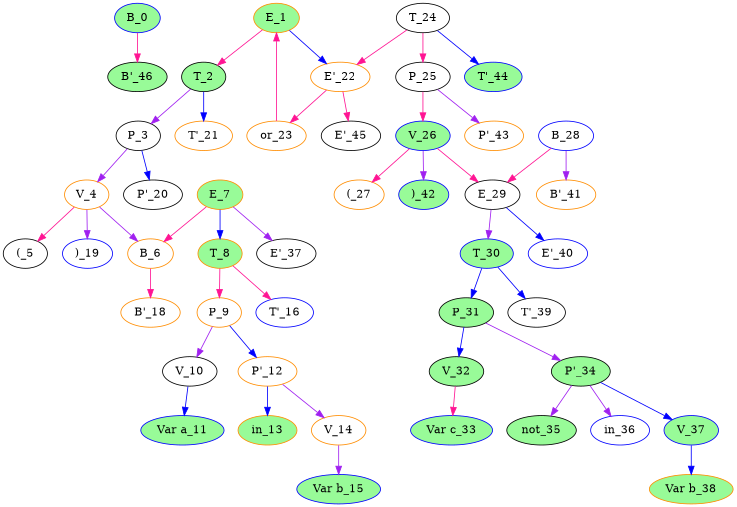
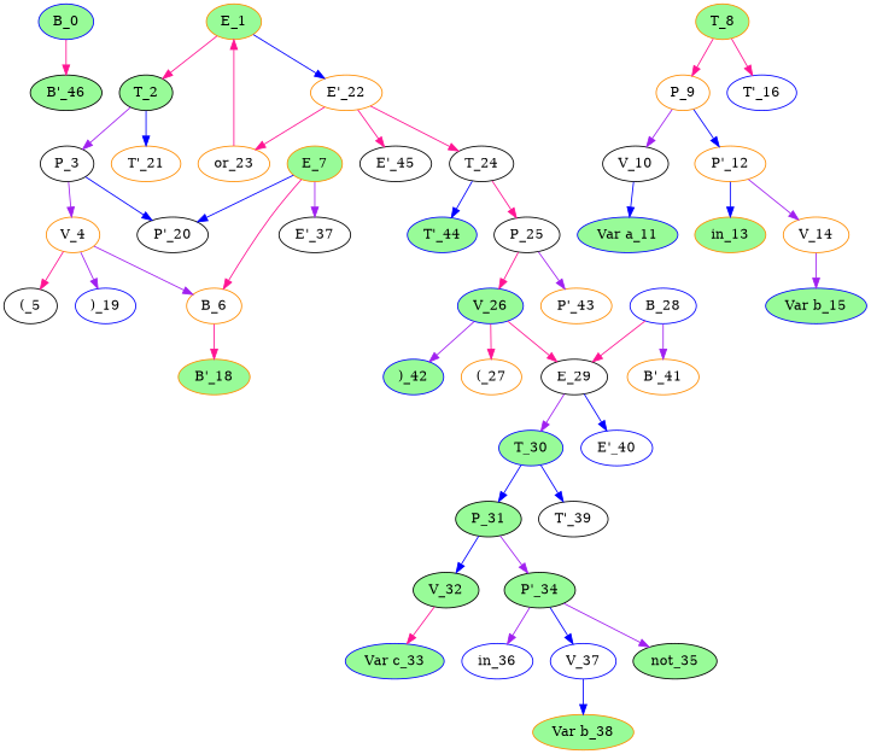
  digraph {
    node [color=darkorange fillcolor=white style=filled]
    edge [color=deeppink]
    B_0 [color=blue fillcolor=palegreen]
    "B'_46" [color=black fillcolor=palegreen]
    E_1 [fillcolor=palegreen]
    T_2 [color=black fillcolor=palegreen]
    "E'_22"
    P_3 [color=black]
    "T'_21"
    or_23
    T_24 [color=black]
    "E'_45" [color=black]
    V_4
    "P'_20" [color=black]
    "(_5" [color=black]
    B_6
    ")_19" [color=blue]
-   "B'_18"
+   "B'_18" [fillcolor=palegreen]
    E_7 [fillcolor=palegreen]
    T_8 [fillcolor=palegreen]
    n19 [color=black label="E'_37"]
    P_9
    "T'_16" [color=blue]
    V_10 [color=black]
    "P'_12"
    "Var a_11" [color=blue fillcolor=palegreen]
    in_13 [fillcolor=palegreen]
    V_14
    "Var b_15" [color=blue fillcolor=palegreen]
    P_25 [color=black]
    "T'_44" [color=blue fillcolor=palegreen]
    V_26 [color=blue fillcolor=palegreen]
    "P'_43"
    "(_27"
    ")_42" [color=blue fillcolor=palegreen]
    E_29 [color=black]
    B_28 [color=blue]
    "B'_41"
    T_30 [color=blue fillcolor=palegreen]
    "E'_40" [color=blue]
    P_31 [color=black fillcolor=palegreen]
    "T'_39" [color=black]
    V_32 [color=black fillcolor=palegreen]
    "P'_34" [color=black fillcolor=palegreen]
    "Var c_33" [color=blue fillcolor=palegreen]
    not_35 [color=black fillcolor=palegreen]
    in_36 [color=blue]
-   V_37 [color=blue fillcolor=palegreen]
+   V_37 [color=blue]
    "Var b_38" [fillcolor=palegreen]
    B_0 -> "B'_46"
    E_1 -> T_2
    E_1 -> "E'_22" [color=blue]
    T_2 -> P_3 [color=purple]
    T_2 -> "T'_21" [color=blue]
    "E'_22" -> or_23
-   T_24 -> "E'_22"
+   "E'_22" -> T_24
    "E'_22" -> "E'_45"
    P_3 -> V_4 [color=purple]
    P_3 -> "P'_20" [color=blue]
    or_23 -> E_1
    T_24 -> P_25
    T_24 -> "T'_44" [color=blue]
    V_4 -> "(_5"
    V_4 -> B_6 [color=purple]
    V_4 -> ")_19" [color=purple]
    B_6 -> "B'_18"
    E_7 -> B_6
-   E_7 -> T_8 [color=blue]
+   E_7 -> "P'_20" [color=blue]
    E_7 -> n19 [color=purple]
    T_8 -> P_9
    T_8 -> "T'_16"
    P_9 -> V_10 [color=purple]
    P_9 -> "P'_12" [color=blue]
    V_10 -> "Var a_11" [color=blue]
    "P'_12" -> in_13 [color=blue]
    "P'_12" -> V_14 [color=purple]
    V_14 -> "Var b_15" [color=purple]
    P_25 -> V_26
    P_25 -> "P'_43" [color=purple]
    V_26 -> "(_27"
    V_26 -> ")_42" [color=purple]
    V_26 -> E_29
    E_29 -> T_30 [color=purple]
    E_29 -> "E'_40" [color=blue]
    B_28 -> E_29
    B_28 -> "B'_41" [color=purple]
    T_30 -> P_31 [color=blue]
    T_30 -> "T'_39" [color=blue]
    P_31 -> V_32 [color=blue]
    P_31 -> "P'_34" [color=purple]
    V_32 -> "Var c_33"
    "P'_34" -> not_35 [color=purple]
    "P'_34" -> in_36 [color=purple]
    "P'_34" -> V_37 [color=blue]
    V_37 -> "Var b_38" [color=blue]
  }
